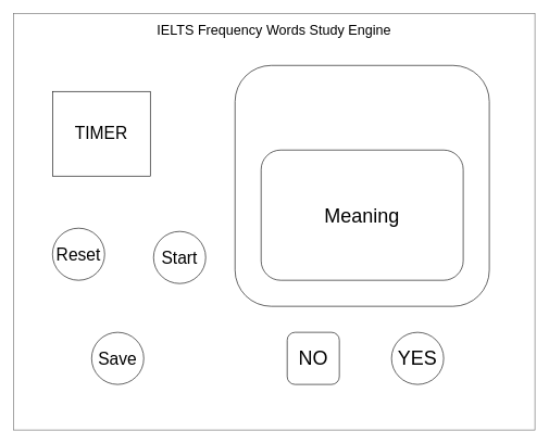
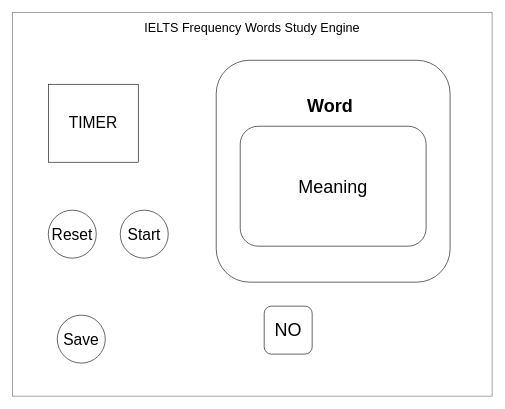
  <mxCell id="0" />
  <mxCell id="1" parent="0" />
  <mxCell id="2" value="" style="rounded=0;whiteSpace=wrap;html=1;opacity=60;" parent="1" vertex="1"><mxGeometry x="20" y="20" width="800" height="640" as="geometry" /></mxCell>
  <mxCell id="3" value="" style="rounded=1;whiteSpace=wrap;html=1;" parent="1" vertex="1"><mxGeometry x="360" y="100" width="390" height="370" as="geometry" /></mxCell>
- <mxCell id="5" value="Meaning" style="rounded=1;whiteSpace=wrap;html=1;fontSize=30;" parent="1" vertex="1"><mxGeometry x="400" y="230" width="310" height="200" as="geometry" /></mxCell>
+ <mxCell id="4" value="&lt;b&gt;&lt;font style=&quot;font-size: 30px&quot;&gt;Word&lt;/font&gt;&lt;/b&gt;" style="text;html=1;strokeColor=none;fillColor=none;align=center;verticalAlign=middle;whiteSpace=wrap;rounded=0;" parent="1" vertex="1"><mxGeometry x="500" y="150" width="100" height="50" as="geometry" /></mxCell>
+ <mxCell id="5" value="Meaning" style="rounded=1;whiteSpace=wrap;html=1;fontSize=30;" parent="1" vertex="1"><mxGeometry x="400" y="210" width="310" height="200" as="geometry" /></mxCell>
  <mxCell id="6" value="NO" style="whiteSpace=wrap;html=1;aspect=fixed;fontSize=30;rounded=1;" parent="1" vertex="1"><mxGeometry x="440" y="510" width="80" height="80" as="geometry" /></mxCell>
- <mxCell id="7" value="YES" style="ellipse;whiteSpace=wrap;html=1;aspect=fixed;fontSize=30;" parent="1" vertex="1"><mxGeometry x="600" y="510" width="80" height="80" as="geometry" /></mxCell>
  <mxCell id="8" value="&lt;font style=&quot;font-size: 26px&quot;&gt;Reset&lt;/font&gt;" style="ellipse;whiteSpace=wrap;html=1;aspect=fixed;fontSize=30;" parent="1" vertex="1"><mxGeometry x="80" y="350" width="80" height="80" as="geometry" /></mxCell>
- <mxCell id="9" value="&lt;font style=&quot;font-size: 26px&quot;&gt;Start&lt;/font&gt;" style="ellipse;whiteSpace=wrap;html=1;aspect=fixed;fontSize=30;" parent="1" vertex="1"><mxGeometry x="235" y="355" width="80" height="80" as="geometry" /></mxCell>
+ <mxCell id="9" value="&lt;font style=&quot;font-size: 26px&quot;&gt;Start&lt;/font&gt;" style="ellipse;whiteSpace=wrap;html=1;aspect=fixed;fontSize=30;" parent="1" vertex="1"><mxGeometry x="200" y="350" width="80" height="80" as="geometry" /></mxCell>
  <mxCell id="10" value="TIMER" style="rounded=0;whiteSpace=wrap;html=1;fontSize=26;" parent="1" vertex="1"><mxGeometry x="80" y="140" width="150" height="130" as="geometry" /></mxCell>
- <mxCell id="11" value="&lt;font style=&quot;font-size: 26px&quot;&gt;Save&lt;br&gt;&lt;/font&gt;" style="ellipse;whiteSpace=wrap;html=1;aspect=fixed;fontSize=30;" parent="1" vertex="1"><mxGeometry x="140" y="510" width="80" height="80" as="geometry" /></mxCell>
+ <mxCell id="11" value="&lt;font style=&quot;font-size: 26px&quot;&gt;Save&lt;br&gt;&lt;/font&gt;" style="ellipse;whiteSpace=wrap;html=1;aspect=fixed;fontSize=30;" parent="1" vertex="1"><mxGeometry x="95" y="525" width="80" height="80" as="geometry" /></mxCell>
  <mxCell id="12" value="IELTS Frequency Words Study Engine" style="text;html=1;strokeColor=none;fillColor=none;align=center;verticalAlign=middle;whiteSpace=wrap;rounded=0;fontSize=21;fontStyle=0" vertex="1" parent="1"><mxGeometry x="50" y="20" width="740" height="50" as="geometry" /></mxCell>
